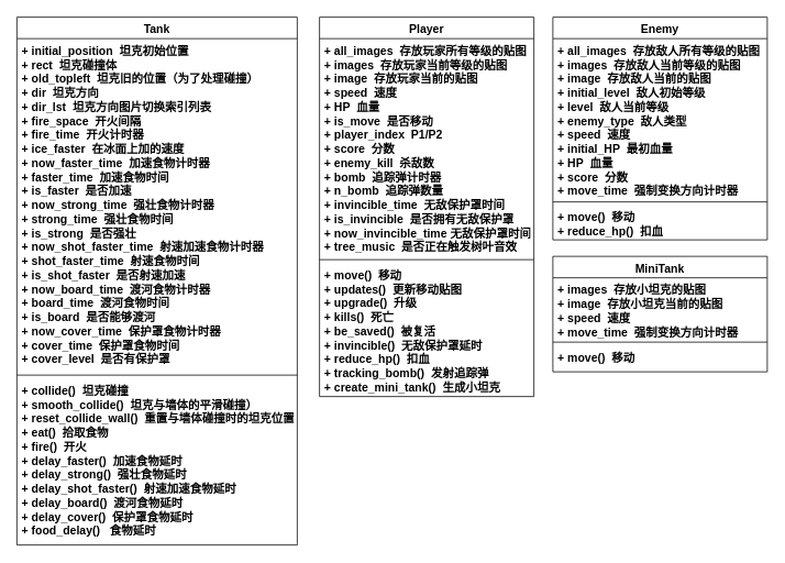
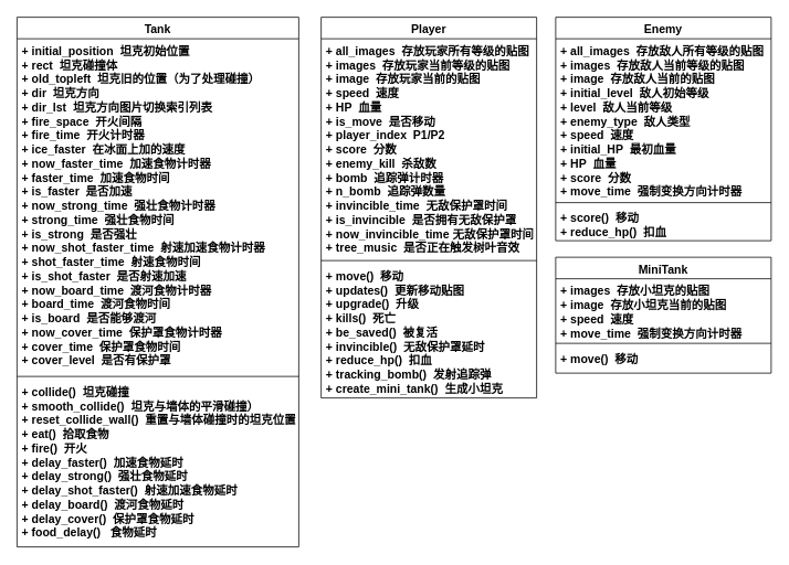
  <mxCell id="0" />
  <mxCell id="1" parent="0" />
  <mxCell id="2" value="Tank" style="swimlane;fontStyle=1;align=center;verticalAlign=top;childLayout=stackLayout;horizontal=1;startSize=26;horizontalStack=0;resizeParent=1;resizeParentMax=0;resizeLast=0;collapsible=1;marginBottom=0;fontSize=14;" vertex="1" parent="1"><mxGeometry x="20" y="20" width="340" height="640" as="geometry" /></mxCell>
  <mxCell id="3" value="+ initial_position  坦克初始位置&#10;+ rect  坦克碰撞体&#10;+ old_topleft  坦克旧的位置（为了处理碰撞）&#10;+ dir  坦克方向&#10;+ dir_lst  坦克方向图片切换索引列表&#10;+ fire_space  开火间隔&#10;+ fire_time  开火计时器&#10;+ ice_faster  在冰面上加的速度&#10;+ now_faster_time  加速食物计时器&#10;+ faster_time  加速食物时间&#10;+ is_faster  是否加速&#10;+ now_strong_time  强壮食物计时器&#10;+ strong_time  强壮食物时间&#10;+ is_strong  是否强壮&#10;+ now_shot_faster_time  射速加速食物计时器&#10;+ shot_faster_time  射速食物时间&#10;+ is_shot_faster  是否射速加速&#10;+ now_board_time  渡河食物计时器&#10;+ board_time  渡河食物时间&#10;+ is_board  是否能够渡河&#10;+ now_cover_time  保护罩食物计时器&#10;+ cover_time  保护罩食物时间&#10;+ cover_level  是否有保护罩" style="text;strokeColor=none;fillColor=none;align=left;verticalAlign=top;spacingLeft=4;spacingRight=4;overflow=hidden;rotatable=0;points=[[0,0.5],[1,0.5]];portConstraint=eastwest;fontSize=14;fontStyle=1" vertex="1" parent="2"><mxGeometry y="26" width="340" height="404" as="geometry" /></mxCell>
  <mxCell id="4" value="" style="line;strokeWidth=1;fillColor=none;align=left;verticalAlign=middle;spacingTop=-1;spacingLeft=3;spacingRight=3;rotatable=0;labelPosition=right;points=[];portConstraint=eastwest;strokeColor=inherit;" vertex="1" parent="2"><mxGeometry y="430" width="340" height="8" as="geometry" /></mxCell>
  <mxCell id="5" value="+ collide()  坦克碰撞&#10;+ smooth_collide()  坦克与墙体的平滑碰撞）&#10;+ reset_collide_wall()  重置与墙体碰撞时的坦克位置&#10;+ eat()  拾取食物&#10;+ fire()  开火&#10;+ delay_faster()  加速食物延时&#10;+ delay_strong()  强壮食物延时&#10;+ delay_shot_faster()  射速加速食物延时&#10;+ delay_board()  渡河食物延时&#10;+ delay_cover()  保护罩食物延时&#10;+ food_delay()   食物延时" style="text;strokeColor=none;fillColor=none;align=left;verticalAlign=top;spacingLeft=4;spacingRight=4;overflow=hidden;rotatable=0;points=[[0,0.5],[1,0.5]];portConstraint=eastwest;fontSize=14;fontStyle=1" vertex="1" parent="2"><mxGeometry y="438" width="340" height="202" as="geometry" /></mxCell>
  <mxCell id="6" value="Player" style="swimlane;fontStyle=1;align=center;verticalAlign=top;childLayout=stackLayout;horizontal=1;startSize=26;horizontalStack=0;resizeParent=1;resizeParentMax=0;resizeLast=0;collapsible=1;marginBottom=0;fontSize=14;" vertex="1" parent="1"><mxGeometry x="387" y="20" width="260" height="460" as="geometry" /></mxCell>
  <mxCell id="7" value="+ all_images  存放玩家所有等级的贴图&#10;+ images  存放玩家当前等级的贴图&#10;+ image  存放玩家当前的贴图&#10;+ speed  速度&#10;+ HP  血量&#10;+ is_move  是否移动&#10;+ player_index  P1/P2&#10;+ score  分数&#10;+ enemy_kill  杀敌数&#10;+ bomb  追踪弹计时器&#10;+ n_bomb  追踪弹数量&#10;+ invincible_time  无敌保护罩时间&#10;+ is_invincible  是否拥有无敌保护罩&#10;+ now_invincible_time 无敌保护罩时间 &#10;+ tree_music  是否正在触发树叶音效" style="text;strokeColor=none;fillColor=none;align=left;verticalAlign=top;spacingLeft=4;spacingRight=4;overflow=hidden;rotatable=0;points=[[0,0.5],[1,0.5]];portConstraint=eastwest;fontSize=14;fontStyle=1" vertex="1" parent="6"><mxGeometry y="26" width="260" height="264" as="geometry" /></mxCell>
  <mxCell id="8" value="" style="line;strokeWidth=1;fillColor=none;align=left;verticalAlign=middle;spacingTop=-1;spacingLeft=3;spacingRight=3;rotatable=0;labelPosition=right;points=[];portConstraint=eastwest;strokeColor=inherit;" vertex="1" parent="6"><mxGeometry y="290" width="260" height="8" as="geometry" /></mxCell>
  <mxCell id="9" value="+ move()  移动&#10;+ updates()  更新移动贴图&#10;+ upgrade()  升级&#10;+ kills()  死亡&#10;+ be_saved()  被复活&#10;+ invincible()  无敌保护罩延时&#10;+ reduce_hp()  扣血&#10;+ tracking_bomb()  发射追踪弹&#10;+ create_mini_tank()  生成小坦克" style="text;strokeColor=none;fillColor=none;align=left;verticalAlign=top;spacingLeft=4;spacingRight=4;overflow=hidden;rotatable=0;points=[[0,0.5],[1,0.5]];portConstraint=eastwest;fontSize=14;fontStyle=1" vertex="1" parent="6"><mxGeometry y="298" width="260" height="162" as="geometry" /></mxCell>
  <mxCell id="10" value="Enemy" style="swimlane;fontStyle=1;align=center;verticalAlign=top;childLayout=stackLayout;horizontal=1;startSize=26;horizontalStack=0;resizeParent=1;resizeParentMax=0;resizeLast=0;collapsible=1;marginBottom=0;fontSize=14;" vertex="1" parent="1"><mxGeometry x="670" y="20" width="260" height="270" as="geometry" /></mxCell>
  <mxCell id="11" value="+ all_images  存放敌人所有等级的贴图&#10;+ images  存放敌人当前等级的贴图&#10;+ image  存放敌人当前的贴图&#10;+ initial_level  敌人初始等级&#10;+ level  敌人当前等级&#10;+ enemy_type  敌人类型&#10;+ speed  速度&#10;+ initial_HP  最初血量&#10;+ HP  血量&#10;+ score  分数&#10;+ move_time  强制变换方向计时器" style="text;strokeColor=none;fillColor=none;align=left;verticalAlign=top;spacingLeft=4;spacingRight=4;overflow=hidden;rotatable=0;points=[[0,0.5],[1,0.5]];portConstraint=eastwest;fontSize=14;fontStyle=1" vertex="1" parent="10"><mxGeometry y="26" width="260" height="194" as="geometry" /></mxCell>
  <mxCell id="12" value="" style="line;strokeWidth=1;fillColor=none;align=left;verticalAlign=middle;spacingTop=-1;spacingLeft=3;spacingRight=3;rotatable=0;labelPosition=right;points=[];portConstraint=eastwest;strokeColor=inherit;" vertex="1" parent="10"><mxGeometry y="220" width="260" height="8" as="geometry" /></mxCell>
- <mxCell id="13" value="+ move()  移动&#10;+ reduce_hp()  扣血" style="text;strokeColor=none;fillColor=none;align=left;verticalAlign=top;spacingLeft=4;spacingRight=4;overflow=hidden;rotatable=0;points=[[0,0.5],[1,0.5]];portConstraint=eastwest;fontSize=14;fontStyle=1" vertex="1" parent="10"><mxGeometry y="228" width="260" height="42" as="geometry" /></mxCell>
+ <mxCell id="13" value="+ score()  移动&#10;+ reduce_hp()  扣血" style="text;strokeColor=none;fillColor=none;align=left;verticalAlign=top;spacingLeft=4;spacingRight=4;overflow=hidden;rotatable=0;points=[[0,0.5],[1,0.5]];portConstraint=eastwest;fontSize=14;fontStyle=1" vertex="1" parent="10"><mxGeometry y="228" width="260" height="42" as="geometry" /></mxCell>
  <mxCell id="14" value="MiniTank" style="swimlane;fontStyle=1;align=center;verticalAlign=top;childLayout=stackLayout;horizontal=1;startSize=26;horizontalStack=0;resizeParent=1;resizeParentMax=0;resizeLast=0;collapsible=1;marginBottom=0;fontSize=14;" vertex="1" parent="1"><mxGeometry x="670" y="310" width="260" height="140" as="geometry" /></mxCell>
  <mxCell id="15" value="+ images  存放小坦克的贴图&#10;+ image  存放小坦克当前的贴图&#10;+ speed  速度&#10;+ move_time  强制变换方向计时器" style="text;strokeColor=none;fillColor=none;align=left;verticalAlign=top;spacingLeft=4;spacingRight=4;overflow=hidden;rotatable=0;points=[[0,0.5],[1,0.5]];portConstraint=eastwest;fontSize=14;fontStyle=1" vertex="1" parent="14"><mxGeometry y="26" width="260" height="74" as="geometry" /></mxCell>
  <mxCell id="16" value="" style="line;strokeWidth=1;fillColor=none;align=left;verticalAlign=middle;spacingTop=-1;spacingLeft=3;spacingRight=3;rotatable=0;labelPosition=right;points=[];portConstraint=eastwest;strokeColor=inherit;" vertex="1" parent="14"><mxGeometry y="100" width="260" height="8" as="geometry" /></mxCell>
  <mxCell id="17" value="+ move()  移动" style="text;strokeColor=none;fillColor=none;align=left;verticalAlign=top;spacingLeft=4;spacingRight=4;overflow=hidden;rotatable=0;points=[[0,0.5],[1,0.5]];portConstraint=eastwest;fontSize=14;fontStyle=1" vertex="1" parent="14"><mxGeometry y="108" width="260" height="32" as="geometry" /></mxCell>
